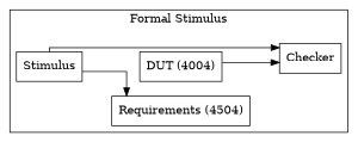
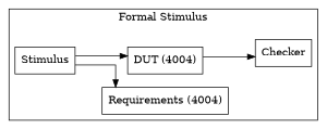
  digraph {
    rankdir=LR
    splines=ortho
    node [shape=box]
    n1 [label=Stimulus]
-   n2 [label="Requirements (4504)"]
+   n2 [label="Requirements (4004)"]
    n3 [label="DUT (4004)"]
    n4 [label=Checker]
    subgraph cluster_1 {
      label="Formal Stimulus"
      n1
      n2
      n3
      n4
    }
    n1 -> n2
-   n1 -> n4
+   n1 -> n3
    n3 -> n4
  }
